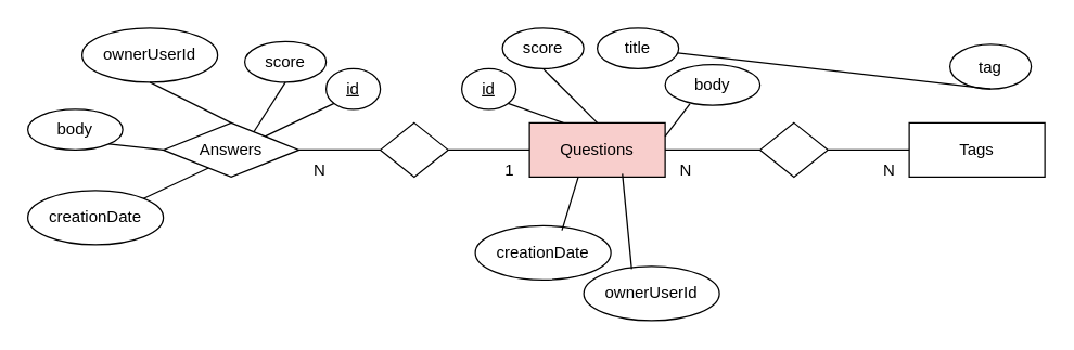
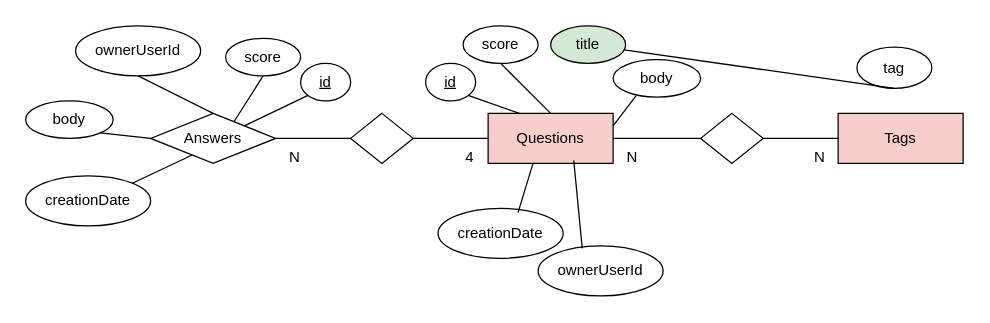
  <mxCell id="0" />
  <mxCell id="1" parent="0" />
  <mxCell id="2" value="Answers" style="rhombus;whiteSpace=wrap;html=1;align=center;" vertex="1" parent="1"><mxGeometry x="120" y="90" width="100" height="40" as="geometry" /></mxCell>
  <mxCell id="3" value="Questions" style="whiteSpace=wrap;html=1;align=center;fillColor=#f8cecc;" vertex="1" parent="1"><mxGeometry x="390" y="90" width="100" height="40" as="geometry" /></mxCell>
- <mxCell id="4" value="Tags" style="whiteSpace=wrap;html=1;align=center;" vertex="1" parent="1"><mxGeometry x="670" y="90" width="100" height="40" as="geometry" /></mxCell>
+ <mxCell id="4" value="Tags" style="whiteSpace=wrap;html=1;align=center;fillColor=#f8cecc;" vertex="1" parent="1"><mxGeometry x="670" y="90" width="100" height="40" as="geometry" /></mxCell>
  <mxCell id="5" value="body" style="ellipse;whiteSpace=wrap;html=1;align=center;" vertex="1" parent="1"><mxGeometry x="20" y="80" width="70" height="30" as="geometry" /></mxCell>
  <mxCell id="6" value="body" style="ellipse;whiteSpace=wrap;html=1;align=center;" vertex="1" parent="1"><mxGeometry x="490" y="47" width="70" height="30" as="geometry" /></mxCell>
  <mxCell id="7" value="" style="endArrow=none;html=1;rounded=0;exitX=1;exitY=1;exitDx=0;exitDy=0;entryX=0;entryY=0.5;entryDx=0;entryDy=0;" edge="1" parent="1" source="5" target="2"><mxGeometry relative="1" as="geometry"><mxPoint x="350" y="90" as="sourcePoint" /><mxPoint x="510" y="90" as="targetPoint" /></mxGeometry></mxCell>
  <mxCell id="8" value="ownerUserId" style="ellipse;whiteSpace=wrap;html=1;align=center;" vertex="1" parent="1"><mxGeometry x="60" y="20" width="100" height="40" as="geometry" /></mxCell>
  <mxCell id="9" value="ownerUserId" style="ellipse;whiteSpace=wrap;html=1;align=center;" vertex="1" parent="1"><mxGeometry x="430" y="196" width="100" height="40" as="geometry" /></mxCell>
  <mxCell id="10" value="id" style="ellipse;whiteSpace=wrap;html=1;align=center;fontStyle=4;" vertex="1" parent="1"><mxGeometry x="240" y="50" width="40" height="30" as="geometry" /></mxCell>
  <mxCell id="11" value="id" style="ellipse;whiteSpace=wrap;html=1;align=center;fontStyle=4;" vertex="1" parent="1"><mxGeometry x="340" y="50" width="40" height="30" as="geometry" /></mxCell>
  <mxCell id="12" value="" style="shape=rhombus;perimeter=rhombusPerimeter;whiteSpace=wrap;html=1;align=center;" vertex="1" parent="1"><mxGeometry x="560" y="90" width="50" height="40" as="geometry" /></mxCell>
  <mxCell id="13" value="" style="shape=rhombus;perimeter=rhombusPerimeter;whiteSpace=wrap;html=1;align=center;" vertex="1" parent="1"><mxGeometry x="280" y="90" width="50" height="40" as="geometry" /></mxCell>
  <mxCell id="14" value="score" style="ellipse;whiteSpace=wrap;html=1;align=center;" vertex="1" parent="1"><mxGeometry x="180" y="30" width="60" height="30" as="geometry" /></mxCell>
  <mxCell id="15" value="" style="endArrow=none;html=1;rounded=0;exitX=0;exitY=1;exitDx=0;exitDy=0;entryX=1;entryY=0;entryDx=0;entryDy=0;" edge="1" parent="1" source="10" target="2"><mxGeometry relative="1" as="geometry"><mxPoint x="350" y="90" as="sourcePoint" /><mxPoint x="510" y="90" as="targetPoint" /></mxGeometry></mxCell>
  <mxCell id="16" value="" style="endArrow=none;html=1;rounded=0;exitX=0.5;exitY=1;exitDx=0;exitDy=0;entryX=0.75;entryY=0;entryDx=0;entryDy=0;" edge="1" parent="1" source="14" target="2"><mxGeometry relative="1" as="geometry"><mxPoint x="350" y="90" as="sourcePoint" /><mxPoint x="510" y="90" as="targetPoint" /></mxGeometry></mxCell>
  <mxCell id="17" value="" style="endArrow=none;html=1;rounded=0;exitX=0.5;exitY=1;exitDx=0;exitDy=0;entryX=0.5;entryY=0;entryDx=0;entryDy=0;" edge="1" parent="1" source="8" target="2"><mxGeometry relative="1" as="geometry"><mxPoint x="350" y="90" as="sourcePoint" /><mxPoint x="510" y="90" as="targetPoint" /></mxGeometry></mxCell>
  <mxCell id="18" value="" style="endArrow=none;html=1;rounded=0;exitX=1;exitY=0.5;exitDx=0;exitDy=0;entryX=0;entryY=0.5;entryDx=0;entryDy=0;" edge="1" parent="1" source="2" target="13"><mxGeometry relative="1" as="geometry"><mxPoint x="350" y="90" as="sourcePoint" /><mxPoint x="510" y="90" as="targetPoint" /></mxGeometry></mxCell>
  <mxCell id="19" value="" style="endArrow=none;html=1;rounded=0;exitX=1;exitY=0.5;exitDx=0;exitDy=0;entryX=0;entryY=0.5;entryDx=0;entryDy=0;" edge="1" parent="1" source="13" target="3"><mxGeometry relative="1" as="geometry"><mxPoint x="350" y="90" as="sourcePoint" /><mxPoint x="510" y="90" as="targetPoint" /></mxGeometry></mxCell>
  <mxCell id="20" value="" style="endArrow=none;html=1;rounded=0;exitX=1;exitY=0.5;exitDx=0;exitDy=0;entryX=0;entryY=0.5;entryDx=0;entryDy=0;" edge="1" parent="1" source="3" target="12"><mxGeometry relative="1" as="geometry"><mxPoint x="350" y="90" as="sourcePoint" /><mxPoint x="510" y="90" as="targetPoint" /></mxGeometry></mxCell>
  <mxCell id="21" value="" style="endArrow=none;html=1;rounded=0;exitX=1;exitY=0.5;exitDx=0;exitDy=0;entryX=0;entryY=0.5;entryDx=0;entryDy=0;" edge="1" parent="1" source="12" target="4"><mxGeometry relative="1" as="geometry"><mxPoint x="350" y="90" as="sourcePoint" /><mxPoint x="510" y="90" as="targetPoint" /></mxGeometry></mxCell>
- <mxCell id="22" value="title" style="ellipse;whiteSpace=wrap;html=1;align=center;" vertex="1" parent="1"><mxGeometry x="440" y="20" width="60" height="30" as="geometry" /></mxCell>
+ <mxCell id="22" value="title" style="ellipse;whiteSpace=wrap;html=1;align=center;fillColor=#d5e8d4;" vertex="1" parent="1"><mxGeometry x="440" y="20" width="60" height="30" as="geometry" /></mxCell>
  <mxCell id="23" value="creationDate" style="ellipse;whiteSpace=wrap;html=1;align=center;" vertex="1" parent="1"><mxGeometry x="20" y="140" width="100" height="40" as="geometry" /></mxCell>
  <mxCell id="24" value="creationDate" style="ellipse;whiteSpace=wrap;html=1;align=center;" vertex="1" parent="1"><mxGeometry x="350" y="166" width="100" height="40" as="geometry" /></mxCell>
  <mxCell id="25" value="" style="endArrow=none;html=1;rounded=0;exitX=1;exitY=0;exitDx=0;exitDy=0;entryX=0.25;entryY=1;entryDx=0;entryDy=0;" edge="1" parent="1" source="23" target="2"><mxGeometry relative="1" as="geometry"><mxPoint x="350" y="90" as="sourcePoint" /><mxPoint x="510" y="90" as="targetPoint" /></mxGeometry></mxCell>
  <mxCell id="26" value="" style="endArrow=none;html=1;rounded=0;exitX=1;exitY=1;exitDx=0;exitDy=0;entryX=0.25;entryY=0;entryDx=0;entryDy=0;" edge="1" parent="1" source="11" target="3"><mxGeometry relative="1" as="geometry"><mxPoint x="350" y="90" as="sourcePoint" /><mxPoint x="510" y="90" as="targetPoint" /></mxGeometry></mxCell>
  <mxCell id="27" value="" style="endArrow=none;html=1;rounded=0;exitX=0.639;exitY=0.084;exitDx=0;exitDy=0;entryX=0.358;entryY=1.01;entryDx=0;entryDy=0;exitPerimeter=0;entryPerimeter=0;" edge="1" parent="1" source="24" target="3"><mxGeometry relative="1" as="geometry"><mxPoint x="350" y="90" as="sourcePoint" /><mxPoint x="510" y="90" as="targetPoint" /></mxGeometry></mxCell>
  <mxCell id="28" value="" style="endArrow=none;html=1;rounded=0;exitX=0.353;exitY=0.051;exitDx=0;exitDy=0;entryX=0.685;entryY=0.94;entryDx=0;entryDy=0;entryPerimeter=0;exitPerimeter=0;" edge="1" parent="1" source="9" target="3"><mxGeometry relative="1" as="geometry"><mxPoint x="350" y="90" as="sourcePoint" /><mxPoint x="510" y="90" as="targetPoint" /></mxGeometry></mxCell>
  <mxCell id="29" value="" style="endArrow=none;html=1;rounded=0;exitX=1;exitY=0.25;exitDx=0;exitDy=0;entryX=0.261;entryY=0.964;entryDx=0;entryDy=0;entryPerimeter=0;" edge="1" parent="1" source="3" target="6"><mxGeometry relative="1" as="geometry"><mxPoint x="350" y="90" as="sourcePoint" /><mxPoint x="510" y="90" as="targetPoint" /></mxGeometry></mxCell>
- <mxCell id="30" value="tag" style="ellipse;whiteSpace=wrap;html=1;align=center;" vertex="1" parent="1"><mxGeometry x="700" y="32" width="60" height="33" as="geometry" /></mxCell>
+ <mxCell id="30" value="tag" style="ellipse;whiteSpace=wrap;html=1;align=center;" vertex="1" parent="1"><mxGeometry x="685" y="37" width="60" height="33" as="geometry" /></mxCell>
  <mxCell id="31" value="" style="endArrow=none;html=1;rounded=0;exitX=0.5;exitY=1;exitDx=0;exitDy=0;" edge="1" parent="1" source="30" target="22"><mxGeometry relative="1" as="geometry"><mxPoint x="350" y="90" as="sourcePoint" /><mxPoint x="510" y="90" as="targetPoint" /></mxGeometry></mxCell>
  <mxCell id="32" value="N" style="text;html=1;align=center;verticalAlign=middle;resizable=0;points=[];autosize=1;strokeColor=none;fillColor=none;" vertex="1" parent="1"><mxGeometry x="220" y="110" width="30" height="30" as="geometry" /></mxCell>
  <mxCell id="33" value="N" style="text;html=1;align=center;verticalAlign=middle;resizable=0;points=[];autosize=1;strokeColor=none;fillColor=none;" vertex="1" parent="1"><mxGeometry x="490" y="110" width="30" height="30" as="geometry" /></mxCell>
  <mxCell id="34" value="N" style="text;html=1;align=center;verticalAlign=middle;resizable=0;points=[];autosize=1;strokeColor=none;fillColor=none;" vertex="1" parent="1"><mxGeometry x="640" y="110" width="30" height="30" as="geometry" /></mxCell>
- <mxCell id="35" value="1" style="text;html=1;align=center;verticalAlign=middle;resizable=0;points=[];autosize=1;strokeColor=none;fillColor=none;" vertex="1" parent="1"><mxGeometry x="360" y="110" width="30" height="30" as="geometry" /></mxCell>
+ <mxCell id="35" value="4" style="text;html=1;align=center;verticalAlign=middle;resizable=0;points=[];autosize=1;strokeColor=none;fillColor=none;" vertex="1" parent="1"><mxGeometry x="360" y="110" width="30" height="30" as="geometry" /></mxCell>
  <mxCell id="36" value="score" style="ellipse;whiteSpace=wrap;html=1;align=center;" vertex="1" parent="1"><mxGeometry x="370" y="20" width="60" height="30" as="geometry" /></mxCell>
  <mxCell id="37" value="" style="endArrow=none;html=1;rounded=0;exitX=0.5;exitY=1;exitDx=0;exitDy=0;entryX=0.5;entryY=0;entryDx=0;entryDy=0;" edge="1" parent="1" source="36" target="3"><mxGeometry relative="1" as="geometry"><mxPoint x="330" y="126" as="sourcePoint" /><mxPoint x="490" y="126" as="targetPoint" /></mxGeometry></mxCell>
